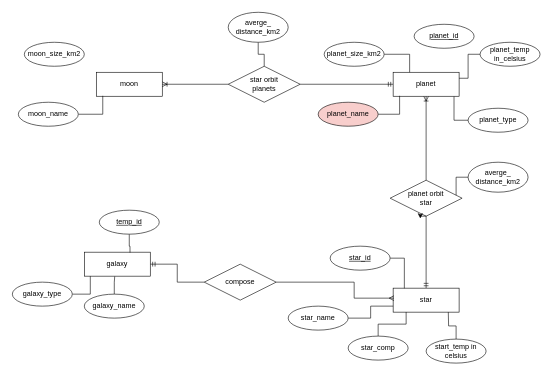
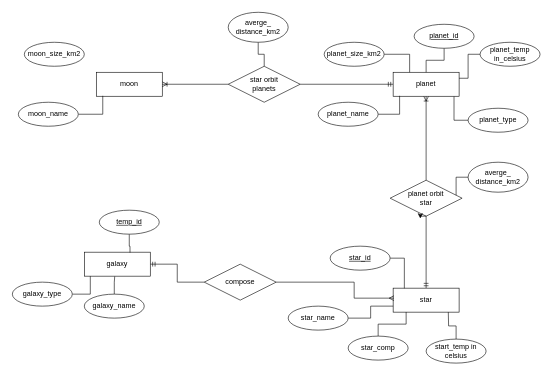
  <mxCell id="0" />
  <mxCell id="1" parent="0" />
  <mxCell id="2" value="moon" style="rounded=0;whiteSpace=wrap;html=1;" parent="1" vertex="1"><mxGeometry x="160" y="120" width="110" height="40" as="geometry" /></mxCell>
  <mxCell id="3" value="moon_size_km2" style="ellipse;whiteSpace=wrap;html=1;align=center;" parent="1" vertex="1"><mxGeometry x="40" y="70" width="100" height="40" as="geometry" /></mxCell>
  <mxCell id="4" style="edgeStyle=orthogonalEdgeStyle;rounded=0;orthogonalLoop=1;jettySize=auto;html=1;entryX=0.098;entryY=0.982;entryDx=0;entryDy=0;entryPerimeter=0;endArrow=none;endFill=0;" parent="1" source="5" target="2" edge="1"><mxGeometry relative="1" as="geometry" /></mxCell>
  <mxCell id="5" value="moon_name" style="ellipse;whiteSpace=wrap;html=1;align=center;" parent="1" vertex="1"><mxGeometry x="30" y="170" width="100" height="40" as="geometry" /></mxCell>
  <mxCell id="6" style="edgeStyle=orthogonalEdgeStyle;rounded=0;orthogonalLoop=1;jettySize=auto;html=1;endArrow=ERoneToMany;endFill=0;" edge="1" parent="1" source="8" target="2"><mxGeometry relative="1" as="geometry" /></mxCell>
  <mxCell id="7" style="edgeStyle=orthogonalEdgeStyle;rounded=0;orthogonalLoop=1;jettySize=auto;html=1;endArrow=ERmandOne;endFill=0;" edge="1" parent="1" source="8" target="10"><mxGeometry relative="1" as="geometry" /></mxCell>
  <mxCell id="8" value="star orbit&lt;br&gt;planets" style="shape=rhombus;perimeter=rhombusPerimeter;whiteSpace=wrap;html=1;align=center;" parent="1" vertex="1"><mxGeometry x="380" y="110" width="120" height="60" as="geometry" /></mxCell>
  <mxCell id="9" style="edgeStyle=orthogonalEdgeStyle;rounded=0;orthogonalLoop=1;jettySize=auto;html=1;endArrow=none;endFill=0;startArrow=ERoneToMany;startFill=0;" edge="1" parent="1" source="10" target="23"><mxGeometry relative="1" as="geometry" /></mxCell>
  <mxCell id="10" value="planet" style="rounded=0;whiteSpace=wrap;html=1;" parent="1" vertex="1"><mxGeometry x="655" y="120" width="110" height="40" as="geometry" /></mxCell>
+ <mxCell id="11" style="edgeStyle=orthogonalEdgeStyle;rounded=0;orthogonalLoop=1;jettySize=auto;html=1;endArrow=none;endFill=0;" parent="1" source="12" target="10" edge="1"><mxGeometry relative="1" as="geometry" /></mxCell>
  <mxCell id="12" value="planet_id" style="ellipse;whiteSpace=wrap;html=1;align=center;fontStyle=4;" parent="1" vertex="1"><mxGeometry x="690" y="40" width="100" height="40" as="geometry" /></mxCell>
  <mxCell id="13" style="edgeStyle=orthogonalEdgeStyle;rounded=0;orthogonalLoop=1;jettySize=auto;html=1;entryX=0.25;entryY=0;entryDx=0;entryDy=0;endArrow=none;endFill=0;" parent="1" source="14" target="10" edge="1"><mxGeometry relative="1" as="geometry" /></mxCell>
  <mxCell id="14" value="planet_size_km2" style="ellipse;whiteSpace=wrap;html=1;align=center;" parent="1" vertex="1"><mxGeometry x="540" y="70" width="100" height="40" as="geometry" /></mxCell>
  <mxCell id="15" style="edgeStyle=orthogonalEdgeStyle;rounded=0;orthogonalLoop=1;jettySize=auto;html=1;entryX=0.098;entryY=0.982;entryDx=0;entryDy=0;entryPerimeter=0;endArrow=none;endFill=0;" parent="1" source="16" target="10" edge="1"><mxGeometry relative="1" as="geometry" /></mxCell>
- <mxCell id="16" value="planet_name" style="ellipse;whiteSpace=wrap;html=1;align=center;fillColor=#f8cecc;" parent="1" vertex="1"><mxGeometry x="530" y="170" width="100" height="40" as="geometry" /></mxCell>
+ <mxCell id="16" value="planet_name" style="ellipse;whiteSpace=wrap;html=1;align=center;" parent="1" vertex="1"><mxGeometry x="530" y="170" width="100" height="40" as="geometry" /></mxCell>
  <mxCell id="17" style="edgeStyle=orthogonalEdgeStyle;rounded=0;orthogonalLoop=1;jettySize=auto;html=1;endArrow=none;endFill=0;" edge="1" parent="1" source="18" target="8"><mxGeometry relative="1" as="geometry" /></mxCell>
  <mxCell id="18" value="averge_&lt;br&gt;distance_km2" style="ellipse;whiteSpace=wrap;html=1;" vertex="1" parent="1"><mxGeometry x="380" y="20" width="100" height="50" as="geometry" /></mxCell>
  <mxCell id="19" style="edgeStyle=orthogonalEdgeStyle;rounded=0;orthogonalLoop=1;jettySize=auto;html=1;entryX=0.923;entryY=1.012;entryDx=0;entryDy=0;entryPerimeter=0;endArrow=none;endFill=0;" edge="1" parent="1" source="20" target="10"><mxGeometry relative="1" as="geometry" /></mxCell>
  <mxCell id="20" value="planet_type" style="ellipse;whiteSpace=wrap;html=1;align=center;" vertex="1" parent="1"><mxGeometry x="780" y="180" width="100" height="40" as="geometry" /></mxCell>
  <mxCell id="21" style="edgeStyle=orthogonalEdgeStyle;rounded=0;orthogonalLoop=1;jettySize=auto;html=1;entryX=1;entryY=0.25;entryDx=0;entryDy=0;endArrow=none;endFill=0;" edge="1" parent="1" source="22" target="10"><mxGeometry relative="1" as="geometry" /></mxCell>
  <mxCell id="22" value="planet_temp&lt;br&gt;in_celsius" style="ellipse;whiteSpace=wrap;html=1;align=center;" vertex="1" parent="1"><mxGeometry x="800" y="70" width="100" height="40" as="geometry" /></mxCell>
  <mxCell id="23" value="planet orbit&lt;br&gt;star" style="shape=rhombus;perimeter=rhombusPerimeter;whiteSpace=wrap;html=1;align=center;" vertex="1" parent="1"><mxGeometry x="650" y="300" width="120" height="60" as="geometry" /></mxCell>
  <mxCell id="24" style="edgeStyle=orthogonalEdgeStyle;rounded=0;orthogonalLoop=1;jettySize=auto;html=1;endArrow=none;endFill=0;" edge="1" parent="1" source="25" target="23"><mxGeometry relative="1" as="geometry"><Array as="points"><mxPoint x="760" y="295" /></Array></mxGeometry></mxCell>
  <mxCell id="25" value="averge_&lt;br&gt;distance_km2" style="ellipse;whiteSpace=wrap;html=1;" vertex="1" parent="1"><mxGeometry x="780" y="270" width="100" height="50" as="geometry" /></mxCell>
  <mxCell id="26" style="edgeStyle=orthogonalEdgeStyle;rounded=0;orthogonalLoop=1;jettySize=auto;html=1;endArrow=none;endFill=0;startArrow=ERmandOne;startFill=0;" edge="1" parent="1" source="27" target="23"><mxGeometry relative="1" as="geometry" /></mxCell>
  <mxCell id="27" value="star" style="rounded=0;whiteSpace=wrap;html=1;" vertex="1" parent="1"><mxGeometry x="655" y="480" width="110" height="40" as="geometry" /></mxCell>
  <mxCell id="28" style="edgeStyle=orthogonalEdgeStyle;rounded=0;orthogonalLoop=1;jettySize=auto;html=1;entryX=0.17;entryY=0.008;entryDx=0;entryDy=0;entryPerimeter=0;endArrow=none;endFill=0;" edge="1" parent="1" source="29" target="27"><mxGeometry relative="1" as="geometry" /></mxCell>
  <mxCell id="29" value="star_id" style="ellipse;whiteSpace=wrap;html=1;align=center;fontStyle=4;" vertex="1" parent="1"><mxGeometry x="550" y="410" width="100" height="40" as="geometry" /></mxCell>
  <mxCell id="30" style="edgeStyle=orthogonalEdgeStyle;rounded=0;orthogonalLoop=1;jettySize=auto;html=1;entryX=0;entryY=0.75;entryDx=0;entryDy=0;endArrow=none;endFill=0;" edge="1" parent="1" source="31" target="27"><mxGeometry relative="1" as="geometry" /></mxCell>
  <mxCell id="31" value="star_name" style="ellipse;whiteSpace=wrap;html=1;align=center;" vertex="1" parent="1"><mxGeometry x="480" y="510" width="100" height="40" as="geometry" /></mxCell>
  <mxCell id="32" style="edgeStyle=orthogonalEdgeStyle;rounded=0;orthogonalLoop=1;jettySize=auto;html=1;entryX=0.197;entryY=0.997;entryDx=0;entryDy=0;entryPerimeter=0;endArrow=none;endFill=0;" edge="1" parent="1" source="33" target="27"><mxGeometry relative="1" as="geometry" /></mxCell>
  <mxCell id="33" value="star_comp" style="ellipse;whiteSpace=wrap;html=1;align=center;" vertex="1" parent="1"><mxGeometry x="580" y="560" width="100" height="40" as="geometry" /></mxCell>
  <mxCell id="34" style="edgeStyle=orthogonalEdgeStyle;rounded=0;orthogonalLoop=1;jettySize=auto;html=1;endArrow=none;endFill=0;" edge="1" parent="1" source="35"><mxGeometry relative="1" as="geometry"><mxPoint x="747" y="520" as="targetPoint" /></mxGeometry></mxCell>
  <mxCell id="35" value="start_temp in celsius" style="ellipse;whiteSpace=wrap;html=1;align=center;" vertex="1" parent="1"><mxGeometry x="710" y="565" width="100" height="40" as="geometry" /></mxCell>
  <mxCell id="36" style="edgeStyle=orthogonalEdgeStyle;rounded=0;orthogonalLoop=1;jettySize=auto;html=1;exitX=0.5;exitY=1;exitDx=0;exitDy=0;entryX=0.419;entryY=1.064;entryDx=0;entryDy=0;entryPerimeter=0;" edge="1" parent="1" source="23" target="23"><mxGeometry relative="1" as="geometry" /></mxCell>
  <mxCell id="37" style="edgeStyle=orthogonalEdgeStyle;rounded=0;orthogonalLoop=1;jettySize=auto;html=1;endArrow=ERmany;endFill=0;entryX=0.013;entryY=0.417;entryDx=0;entryDy=0;entryPerimeter=0;" edge="1" parent="1" source="39" target="27"><mxGeometry relative="1" as="geometry"><mxPoint x="590" y="490" as="targetPoint" /><Array as="points"><mxPoint x="590" y="470" /><mxPoint x="590" y="497" /></Array></mxGeometry></mxCell>
  <mxCell id="38" style="edgeStyle=orthogonalEdgeStyle;rounded=0;orthogonalLoop=1;jettySize=auto;html=1;endArrow=ERmandOne;endFill=0;" edge="1" parent="1" source="39" target="40"><mxGeometry relative="1" as="geometry" /></mxCell>
  <mxCell id="39" value="compose" style="shape=rhombus;perimeter=rhombusPerimeter;whiteSpace=wrap;html=1;align=center;" vertex="1" parent="1"><mxGeometry x="340" y="440" width="120" height="60" as="geometry" /></mxCell>
  <mxCell id="40" value="galaxy" style="rounded=0;whiteSpace=wrap;html=1;" vertex="1" parent="1"><mxGeometry x="140" y="420" width="110" height="40" as="geometry" /></mxCell>
  <mxCell id="41" style="edgeStyle=orthogonalEdgeStyle;rounded=0;orthogonalLoop=1;jettySize=auto;html=1;entryX=0.693;entryY=0.019;entryDx=0;entryDy=0;entryPerimeter=0;endArrow=none;endFill=0;" edge="1" parent="1" source="42" target="40"><mxGeometry relative="1" as="geometry" /></mxCell>
  <mxCell id="42" value="temp_id" style="ellipse;whiteSpace=wrap;html=1;align=center;fontStyle=4;" vertex="1" parent="1"><mxGeometry x="165" y="350" width="100" height="40" as="geometry" /></mxCell>
  <mxCell id="43" style="edgeStyle=orthogonalEdgeStyle;rounded=0;orthogonalLoop=1;jettySize=auto;html=1;entryX=0.461;entryY=1.013;entryDx=0;entryDy=0;entryPerimeter=0;endArrow=none;endFill=0;" edge="1" parent="1" source="44" target="40"><mxGeometry relative="1" as="geometry" /></mxCell>
  <mxCell id="44" value="galaxy_name" style="ellipse;whiteSpace=wrap;html=1;align=center;" vertex="1" parent="1"><mxGeometry x="140" y="490" width="100" height="40" as="geometry" /></mxCell>
  <mxCell id="45" style="edgeStyle=orthogonalEdgeStyle;rounded=0;orthogonalLoop=1;jettySize=auto;html=1;entryX=0.091;entryY=1;entryDx=0;entryDy=0;entryPerimeter=0;endArrow=none;endFill=0;" edge="1" parent="1" source="46" target="40"><mxGeometry relative="1" as="geometry" /></mxCell>
  <mxCell id="46" value="galaxy_type" style="ellipse;whiteSpace=wrap;html=1;align=center;" vertex="1" parent="1"><mxGeometry x="20" y="470" width="100" height="40" as="geometry" /></mxCell>
